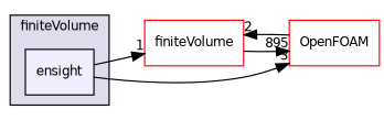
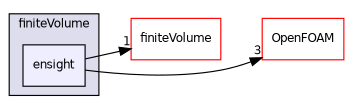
  digraph {
    compound=true
    rankdir=LR
    node [fontname=Helvetica fontsize=10 shape=box color=red]
    edge [labeldistance=1.5 labelfontname=Helvetica labelfontsize=10]
    n1 [fillcolor="#eeeeff" label=ensight pencolor=black style=filled color=""]
    n2 [label=finiteVolume]
    n3 [label=OpenFOAM]
    subgraph cluster_1 {
      bgcolor="#ddddee"
      fontname=Helvetica
      fontsize=10
      label=finiteVolume
      pencolor=black
      n1
    }
    n1 -> n2 [headlabel=1]
    n1 -> n3 [headlabel=3]
-   n2 -> n3 [headlabel=895]
-   n3 -> n2 [headlabel=2]
  }
